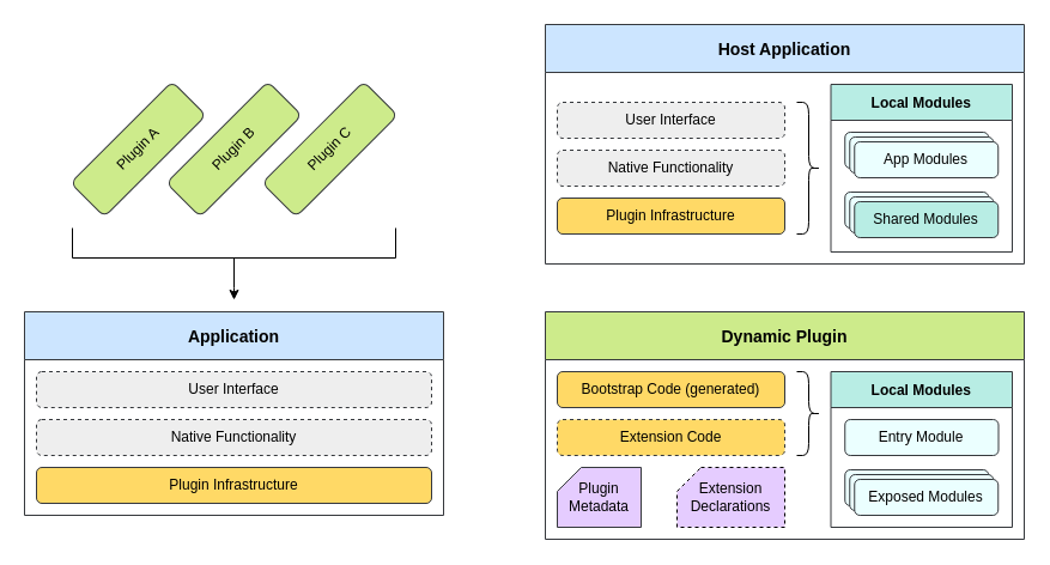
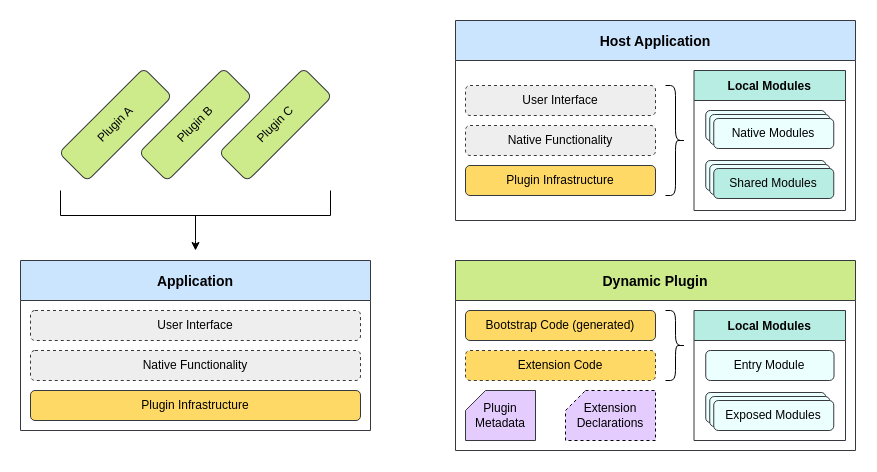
  <mxCell id="0" />
  <mxCell id="1" parent="0" />
  <mxCell id="2" value="Application" style="swimlane;startSize=40;fontFamily=Helvetica;fontSize=14;align=center;fillColor=#cce5ff;strokeColor=#36393d;container=0;glass=0;" parent="1" vertex="1"><mxGeometry x="20" y="260" width="350" height="170" as="geometry"><mxRectangle x="260" y="160" width="110" height="30" as="alternateBounds" /></mxGeometry></mxCell>
  <mxCell id="3" value="User Interface" style="rounded=1;whiteSpace=wrap;html=1;dashed=1;fillColor=#eeeeee;strokeColor=#36393d;" parent="2" vertex="1"><mxGeometry x="10" y="50" width="330" height="30" as="geometry" /></mxCell>
  <mxCell id="4" value="Native Functionality" style="rounded=1;whiteSpace=wrap;html=1;dashed=1;fillColor=#eeeeee;strokeColor=#36393d;" parent="2" vertex="1"><mxGeometry x="10" y="90" width="330" height="30" as="geometry" /></mxCell>
  <mxCell id="5" value="Plugin Infrastructure" style="rounded=1;whiteSpace=wrap;html=1;fillColor=#FFD966;strokeColor=#36393d;" parent="2" vertex="1"><mxGeometry x="10" y="130" width="330" height="30" as="geometry" /></mxCell>
  <mxCell id="6" value="" style="group" parent="1" vertex="1" connectable="0"><mxGeometry x="58.431" y="67.571" width="273.137" height="113.137" as="geometry" /></mxCell>
  <mxCell id="7" value="" style="group" parent="6" vertex="1" connectable="0"><mxGeometry x="-1.421e-14" y="7.105e-15" width="273.137" height="113.137" as="geometry" /></mxCell>
  <mxCell id="8" value="Plugin A" style="rounded=1;whiteSpace=wrap;html=1;verticalAlign=middle;rotation=-45;fillColor=#cdeb8b;strokeColor=#36393d;" parent="7" vertex="1"><mxGeometry x="-3.431" y="36.569" width="120" height="40" as="geometry" /></mxCell>
  <mxCell id="9" value="Plugin B" style="rounded=1;whiteSpace=wrap;html=1;verticalAlign=middle;rotation=-45;fillColor=#cdeb8b;strokeColor=#36393d;" parent="7" vertex="1"><mxGeometry x="76.569" y="36.569" width="120" height="40" as="geometry" /></mxCell>
  <mxCell id="10" value="Plugin C" style="rounded=1;whiteSpace=wrap;html=1;verticalAlign=middle;rotation=-45;fillColor=#cdeb8b;strokeColor=#36393d;" parent="7" vertex="1"><mxGeometry x="156.569" y="36.569" width="120" height="40" as="geometry" /></mxCell>
  <mxCell id="11" style="edgeStyle=orthogonalEdgeStyle;rounded=0;orthogonalLoop=1;jettySize=auto;html=1;exitX=0;exitY=0.5;exitDx=0;exitDy=0;exitPerimeter=0;" parent="1" source="12" edge="1"><mxGeometry relative="1" as="geometry"><mxPoint x="195" y="250" as="targetPoint" /></mxGeometry></mxCell>
  <mxCell id="12" value="" style="strokeWidth=1;html=1;shape=mxgraph.flowchart.annotation_2;align=left;labelPosition=right;pointerEvents=1;rotation=-90;" parent="1" vertex="1"><mxGeometry x="170" y="80" width="50" height="270" as="geometry" /></mxCell>
  <mxCell id="13" value="Host Application" style="swimlane;startSize=40;fontFamily=Helvetica;fontSize=14;align=center;fillColor=#cce5ff;strokeColor=#36393d;" parent="1" vertex="1"><mxGeometry x="455" y="20" width="400" height="200" as="geometry"><mxRectangle x="80" y="240" width="110" height="30" as="alternateBounds" /></mxGeometry></mxCell>
  <mxCell id="14" value="User Interface" style="rounded=1;whiteSpace=wrap;html=1;dashed=1;fillColor=#eeeeee;strokeColor=#36393d;" parent="13" vertex="1"><mxGeometry x="10" y="65" width="190" height="30" as="geometry" /></mxCell>
  <mxCell id="15" value="Native Functionality" style="rounded=1;whiteSpace=wrap;html=1;dashed=1;fillColor=#eeeeee;strokeColor=#36393d;" parent="13" vertex="1"><mxGeometry x="10" y="105" width="190" height="30" as="geometry" /></mxCell>
  <mxCell id="16" value="Plugin Infrastructure" style="rounded=1;whiteSpace=wrap;html=1;fillColor=#FFD966;strokeColor=#36393d;" parent="13" vertex="1"><mxGeometry x="10" y="145" width="190" height="30" as="geometry" /></mxCell>
  <mxCell id="17" value="Local Modules" style="swimlane;startSize=30;fontFamily=Helvetica;fontSize=12;align=center;container=0;gradientDirection=north;fontStyle=1;fillColor=#B8EDE4;strokeColor=#36393d;" parent="13" vertex="1"><mxGeometry x="238.5" y="50" width="151.5" height="140" as="geometry"><mxRectangle x="260" y="160" width="110" height="30" as="alternateBounds" /></mxGeometry></mxCell>
  <mxCell id="18" value="" style="group" parent="17" vertex="1" connectable="0"><mxGeometry x="11.75" y="40" width="128" height="38" as="geometry" /></mxCell>
  <mxCell id="19" value="" style="rounded=1;whiteSpace=wrap;html=1;fillColor=#EBFFFF;strokeColor=#36393d;" parent="18" vertex="1"><mxGeometry width="120" height="30" as="geometry" /></mxCell>
  <mxCell id="20" value="" style="rounded=1;whiteSpace=wrap;html=1;fillColor=#EBFFFF;strokeColor=#36393d;" parent="18" vertex="1"><mxGeometry x="4" y="4" width="120" height="30" as="geometry" /></mxCell>
- <mxCell id="21" value="App Modules" style="rounded=1;whiteSpace=wrap;html=1;fillColor=#EBFFFF;strokeColor=#36393d;" parent="18" vertex="1"><mxGeometry x="8" y="8" width="120" height="30" as="geometry" /></mxCell>
+ <mxCell id="21" value="Native Modules" style="rounded=1;whiteSpace=wrap;html=1;fillColor=#EBFFFF;strokeColor=#36393d;" parent="18" vertex="1"><mxGeometry x="8" y="8" width="120" height="30" as="geometry" /></mxCell>
  <mxCell id="22" value="" style="group" parent="17" vertex="1" connectable="0"><mxGeometry x="11.75" y="90" width="128" height="38" as="geometry" /></mxCell>
  <mxCell id="23" value="" style="rounded=1;whiteSpace=wrap;html=1;fillColor=#EBFFFF;strokeColor=#36393d;" parent="22" vertex="1"><mxGeometry width="120" height="30" as="geometry" /></mxCell>
  <mxCell id="24" value="" style="rounded=1;whiteSpace=wrap;html=1;fillColor=#EBFFFF;strokeColor=#36393d;" parent="22" vertex="1"><mxGeometry x="4" y="4" width="120" height="30" as="geometry" /></mxCell>
  <mxCell id="25" value="Shared Modules" style="rounded=1;whiteSpace=wrap;html=1;fillColor=#b8ede4;strokeColor=#36393d;" parent="22" vertex="1"><mxGeometry x="8" y="8" width="120" height="30" as="geometry" /></mxCell>
  <mxCell id="26" value="" style="shape=curlyBracket;whiteSpace=wrap;html=1;rounded=1;flipH=1;labelPosition=right;verticalLabelPosition=middle;align=left;verticalAlign=middle;" parent="13" vertex="1"><mxGeometry x="210" y="65" width="20" height="110" as="geometry" /></mxCell>
  <mxCell id="27" value="Dynamic Plugin" style="swimlane;startSize=40;fontFamily=Helvetica;fontSize=14;align=center;fillColor=#cdeb8b;strokeColor=#36393d;" parent="1" vertex="1"><mxGeometry x="455" y="260" width="400" height="190" as="geometry"><mxRectangle x="80" y="240" width="110" height="30" as="alternateBounds" /></mxGeometry></mxCell>
  <mxCell id="28" value="Bootstrap Code (generated)" style="rounded=1;whiteSpace=wrap;html=1;fillColor=#FFD966;strokeColor=#36393d;" parent="27" vertex="1"><mxGeometry x="10" y="50" width="190" height="30" as="geometry" /></mxCell>
  <mxCell id="29" value="Extension Code" style="rounded=1;whiteSpace=wrap;html=1;fillColor=#FFD966;strokeColor=#36393d;dashed=1;" parent="27" vertex="1"><mxGeometry x="10" y="90" width="190" height="30" as="geometry" /></mxCell>
  <mxCell id="30" value="Local Modules" style="swimlane;startSize=30;fontFamily=Helvetica;fontSize=12;align=center;container=0;gradientDirection=north;fontStyle=1;fillColor=#B8EDE4;strokeColor=#36393d;" parent="27" vertex="1"><mxGeometry x="238.5" y="50" width="151.5" height="130" as="geometry"><mxRectangle x="260" y="160" width="110" height="30" as="alternateBounds" /></mxGeometry></mxCell>
  <mxCell id="31" value="Entry Module" style="rounded=1;whiteSpace=wrap;html=1;fillColor=#EBFFFF;strokeColor=#36393d;container=0;" parent="30" vertex="1"><mxGeometry x="11.75" y="40" width="128.25" height="30" as="geometry" /></mxCell>
  <mxCell id="32" value="" style="group" parent="30" vertex="1" connectable="0"><mxGeometry x="11.75" y="82" width="128" height="38" as="geometry" /></mxCell>
  <mxCell id="33" value="" style="rounded=1;whiteSpace=wrap;html=1;fillColor=#EBFFFF;strokeColor=#36393d;" parent="32" vertex="1"><mxGeometry width="120" height="30" as="geometry" /></mxCell>
  <mxCell id="34" value="" style="rounded=1;whiteSpace=wrap;html=1;fillColor=#EBFFFF;strokeColor=#36393d;" parent="32" vertex="1"><mxGeometry x="4" y="4" width="120" height="30" as="geometry" /></mxCell>
  <mxCell id="35" value="Exposed Modules" style="rounded=1;whiteSpace=wrap;html=1;fillColor=#EBFFFF;strokeColor=#36393d;" parent="32" vertex="1"><mxGeometry x="8" y="8" width="120" height="30" as="geometry" /></mxCell>
  <mxCell id="36" value="" style="shape=curlyBracket;whiteSpace=wrap;html=1;rounded=1;flipH=1;labelPosition=right;verticalLabelPosition=middle;align=left;verticalAlign=middle;" parent="27" vertex="1"><mxGeometry x="210" y="50" width="20" height="70" as="geometry" /></mxCell>
  <mxCell id="37" value="&lt;div&gt;Plugin&lt;/div&gt;&lt;div&gt;Metadata&lt;br&gt;&lt;/div&gt;" style="shape=card;whiteSpace=wrap;html=1;size=20;fillColor=#E5CCFF;strokeColor=#36393d;" parent="27" vertex="1"><mxGeometry x="10" y="130" width="70" height="50" as="geometry" /></mxCell>
  <mxCell id="38" value="&lt;div&gt;Extension&lt;/div&gt;&lt;div&gt;Declarations&lt;br&gt;&lt;/div&gt;" style="shape=card;whiteSpace=wrap;html=1;size=20;fillColor=#E5CCFF;dashed=1;" parent="27" vertex="1"><mxGeometry x="110" y="130" width="90" height="50" as="geometry" /></mxCell>
